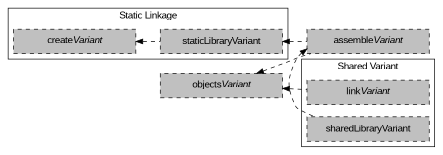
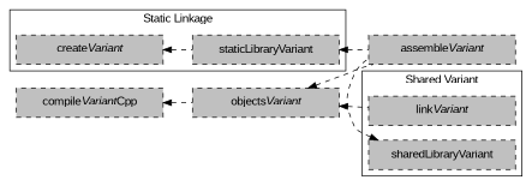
  digraph {
    fontname="Liberation Sans"
    rankdir=LR
    node [fillcolor=grey fixedsize=true fontname="Liberation Sans" shape=rectangle style="dashed,filled"]
    edge [dir=back fontname="Liberation Sans" style=dashed]
    n1 [height=0.5 label=<link<i>Variant</i>> width=2.5]
    sharedLibraryVariant [height=0.5 width=2.5]
    n3 [height=0.5 label=<create<i>Variant</i>> width=2.5]
    staticLibraryVariant [height=0.5 width=2.5]
    n5 [height=0.5 label=<assemble<i>Variant</i>> width=2.5]
+   n6 [height=0.5 label=<compile<i>Variant</i>Cpp> width=2.5]
    n7 [height=0.5 label=<objects<i>Variant</i>> width=2.5]
    subgraph cluster_1 {
      color=black
      label="Shared Variant"
      n1
      sharedLibraryVariant
    }
    subgraph cluster_2 {
      color=black
      label="Static Linkage"
      n3
      staticLibraryVariant
    }
-   n5 -> sharedLibraryVariant
+   sharedLibraryVariant -> n5
    n3 -> staticLibraryVariant
    staticLibraryVariant -> n5
+   n6 -> n7
    n7 -> n1
    n7 -> n5
  }
